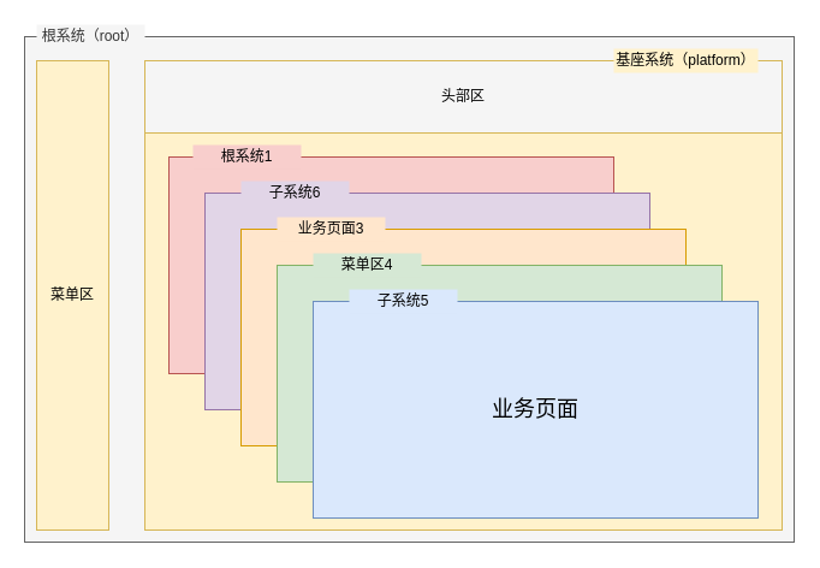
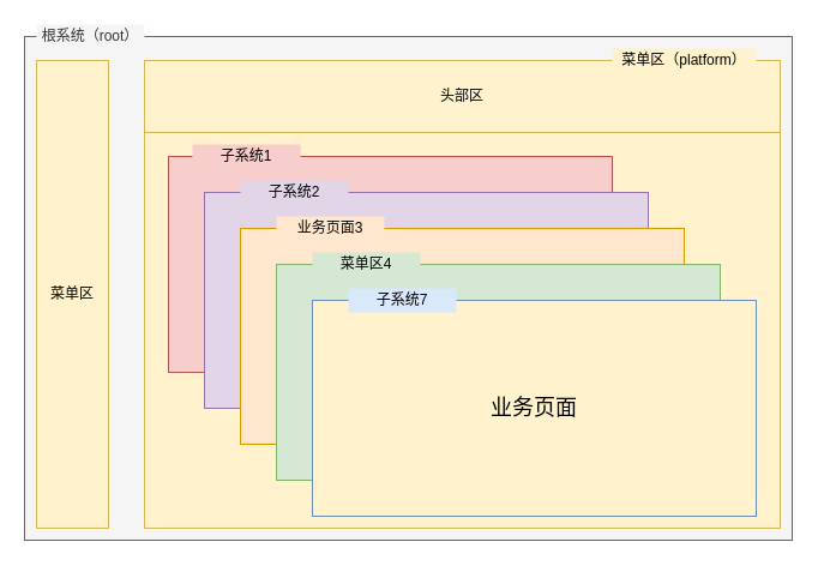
  <mxCell id="0" />
  <mxCell id="1" parent="0" />
  <mxCell id="2" value="" style="rounded=0;whiteSpace=wrap;html=1;fillColor=#f5f5f5;strokeColor=#666666;fontColor=#333333;labelPosition=center;verticalLabelPosition=middle;align=center;verticalAlign=middle;" vertex="1" parent="1"><mxGeometry x="20" y="30" width="640" height="420" as="geometry" /></mxCell>
  <mxCell id="3" value="根系统（root）" style="text;html=1;align=center;verticalAlign=middle;whiteSpace=wrap;rounded=0;fillColor=#f5f5f5;strokeColor=none;fontColor=#333333;" vertex="1" parent="1"><mxGeometry x="30" y="20" width="90" height="20" as="geometry" /></mxCell>
  <mxCell id="4" value="菜单区" style="rounded=0;whiteSpace=wrap;html=1;fillColor=#fff2cc;strokeColor=#d6b656;" vertex="1" parent="1"><mxGeometry x="30" y="50" width="60" height="390" as="geometry" /></mxCell>
- <mxCell id="5" value="头部区" style="rounded=0;whiteSpace=wrap;html=1;fillColor=#f5f5f5;strokeColor=#d6b656;" vertex="1" parent="1"><mxGeometry x="120" y="50" width="530" height="60" as="geometry" /></mxCell>
+ <mxCell id="5" value="头部区" style="rounded=0;whiteSpace=wrap;html=1;fillColor=#fff2cc;strokeColor=#d6b656;" vertex="1" parent="1"><mxGeometry x="120" y="50" width="530" height="60" as="geometry" /></mxCell>
  <mxCell id="6" value="" style="rounded=0;whiteSpace=wrap;html=1;fillColor=#fff2cc;strokeColor=#d6b656;" vertex="1" parent="1"><mxGeometry x="120" y="110" width="530" height="330" as="geometry" /></mxCell>
- <mxCell id="7" value="基座系统（platform）" style="text;html=1;align=center;verticalAlign=middle;whiteSpace=wrap;rounded=0;fillColor=#fff2cc;strokeColor=none;" vertex="1" parent="1"><mxGeometry x="510" y="40" width="120" height="20" as="geometry" /></mxCell>
+ <mxCell id="7" value="菜单区（platform）" style="text;html=1;align=center;verticalAlign=middle;whiteSpace=wrap;rounded=0;fillColor=#fff2cc;strokeColor=none;" vertex="1" parent="1"><mxGeometry x="510" y="40" width="120" height="20" as="geometry" /></mxCell>
  <mxCell id="8" value="" style="rounded=0;whiteSpace=wrap;html=1;fillColor=#f8cecc;strokeColor=#b85450;" vertex="1" parent="1"><mxGeometry x="140" y="130" width="370" height="180" as="geometry" /></mxCell>
- <mxCell id="9" value="根系统1" style="text;html=1;align=center;verticalAlign=middle;whiteSpace=wrap;rounded=0;fillColor=#f8cecc;strokeColor=none;" vertex="1" parent="1"><mxGeometry x="160" y="120" width="90" height="20" as="geometry" /></mxCell>
+ <mxCell id="9" value="子系统1" style="text;html=1;align=center;verticalAlign=middle;whiteSpace=wrap;rounded=0;fillColor=#f8cecc;strokeColor=none;" vertex="1" parent="1"><mxGeometry x="160" y="120" width="90" height="20" as="geometry" /></mxCell>
  <mxCell id="10" value="" style="rounded=0;whiteSpace=wrap;html=1;fillColor=#e1d5e7;strokeColor=#9673a6;" vertex="1" parent="1"><mxGeometry x="170" y="160" width="370" height="180" as="geometry" /></mxCell>
- <mxCell id="11" value="子系统6" style="text;html=1;align=center;verticalAlign=middle;whiteSpace=wrap;rounded=0;fillColor=#e1d5e7;strokeColor=none;" vertex="1" parent="1"><mxGeometry x="200" y="150" width="90" height="20" as="geometry" /></mxCell>
+ <mxCell id="11" value="子系统2" style="text;html=1;align=center;verticalAlign=middle;whiteSpace=wrap;rounded=0;fillColor=#e1d5e7;strokeColor=none;" vertex="1" parent="1"><mxGeometry x="200" y="150" width="90" height="20" as="geometry" /></mxCell>
  <mxCell id="12" value="" style="rounded=0;whiteSpace=wrap;html=1;fillColor=#ffe6cc;strokeColor=#d79b00;" vertex="1" parent="1"><mxGeometry x="200" y="190" width="370" height="180" as="geometry" /></mxCell>
  <mxCell id="13" value="业务页面3" style="text;html=1;align=center;verticalAlign=middle;whiteSpace=wrap;rounded=0;fillColor=#ffe6cc;strokeColor=none;" vertex="1" parent="1"><mxGeometry x="230" y="180" width="90" height="20" as="geometry" /></mxCell>
  <mxCell id="14" value="" style="rounded=0;whiteSpace=wrap;html=1;fillColor=#d5e8d4;strokeColor=#82b366;" vertex="1" parent="1"><mxGeometry x="230" y="220" width="370" height="180" as="geometry" /></mxCell>
  <mxCell id="15" value="菜单区4" style="text;html=1;align=center;verticalAlign=middle;whiteSpace=wrap;rounded=0;fillColor=#d5e8d4;strokeColor=none;" vertex="1" parent="1"><mxGeometry x="260" y="210" width="90" height="20" as="geometry" /></mxCell>
- <mxCell id="16" value="&lt;font style=&quot;font-size: 18px&quot;&gt;业务页面&lt;/font&gt;" style="rounded=0;whiteSpace=wrap;html=1;fillColor=#dae8fc;strokeColor=#6c8ebf;" vertex="1" parent="1"><mxGeometry x="260" y="250" width="370" height="180" as="geometry" /></mxCell>
- <mxCell id="17" value="子系统5" style="text;html=1;align=center;verticalAlign=middle;whiteSpace=wrap;rounded=0;fillColor=#dae8fc;strokeColor=none;" vertex="1" parent="1"><mxGeometry x="290" y="240" width="90" height="20" as="geometry" /></mxCell>
+ <mxCell id="16" value="&lt;font style=&quot;font-size: 18px&quot;&gt;业务页面&lt;/font&gt;" style="rounded=0;whiteSpace=wrap;html=1;fillColor=#fff2cc;strokeColor=#6c8ebf;" vertex="1" parent="1"><mxGeometry x="260" y="250" width="370" height="180" as="geometry" /></mxCell>
+ <mxCell id="17" value="子系统7" style="text;html=1;align=center;verticalAlign=middle;whiteSpace=wrap;rounded=0;fillColor=#dae8fc;strokeColor=none;" vertex="1" parent="1"><mxGeometry x="290" y="240" width="90" height="20" as="geometry" /></mxCell>
